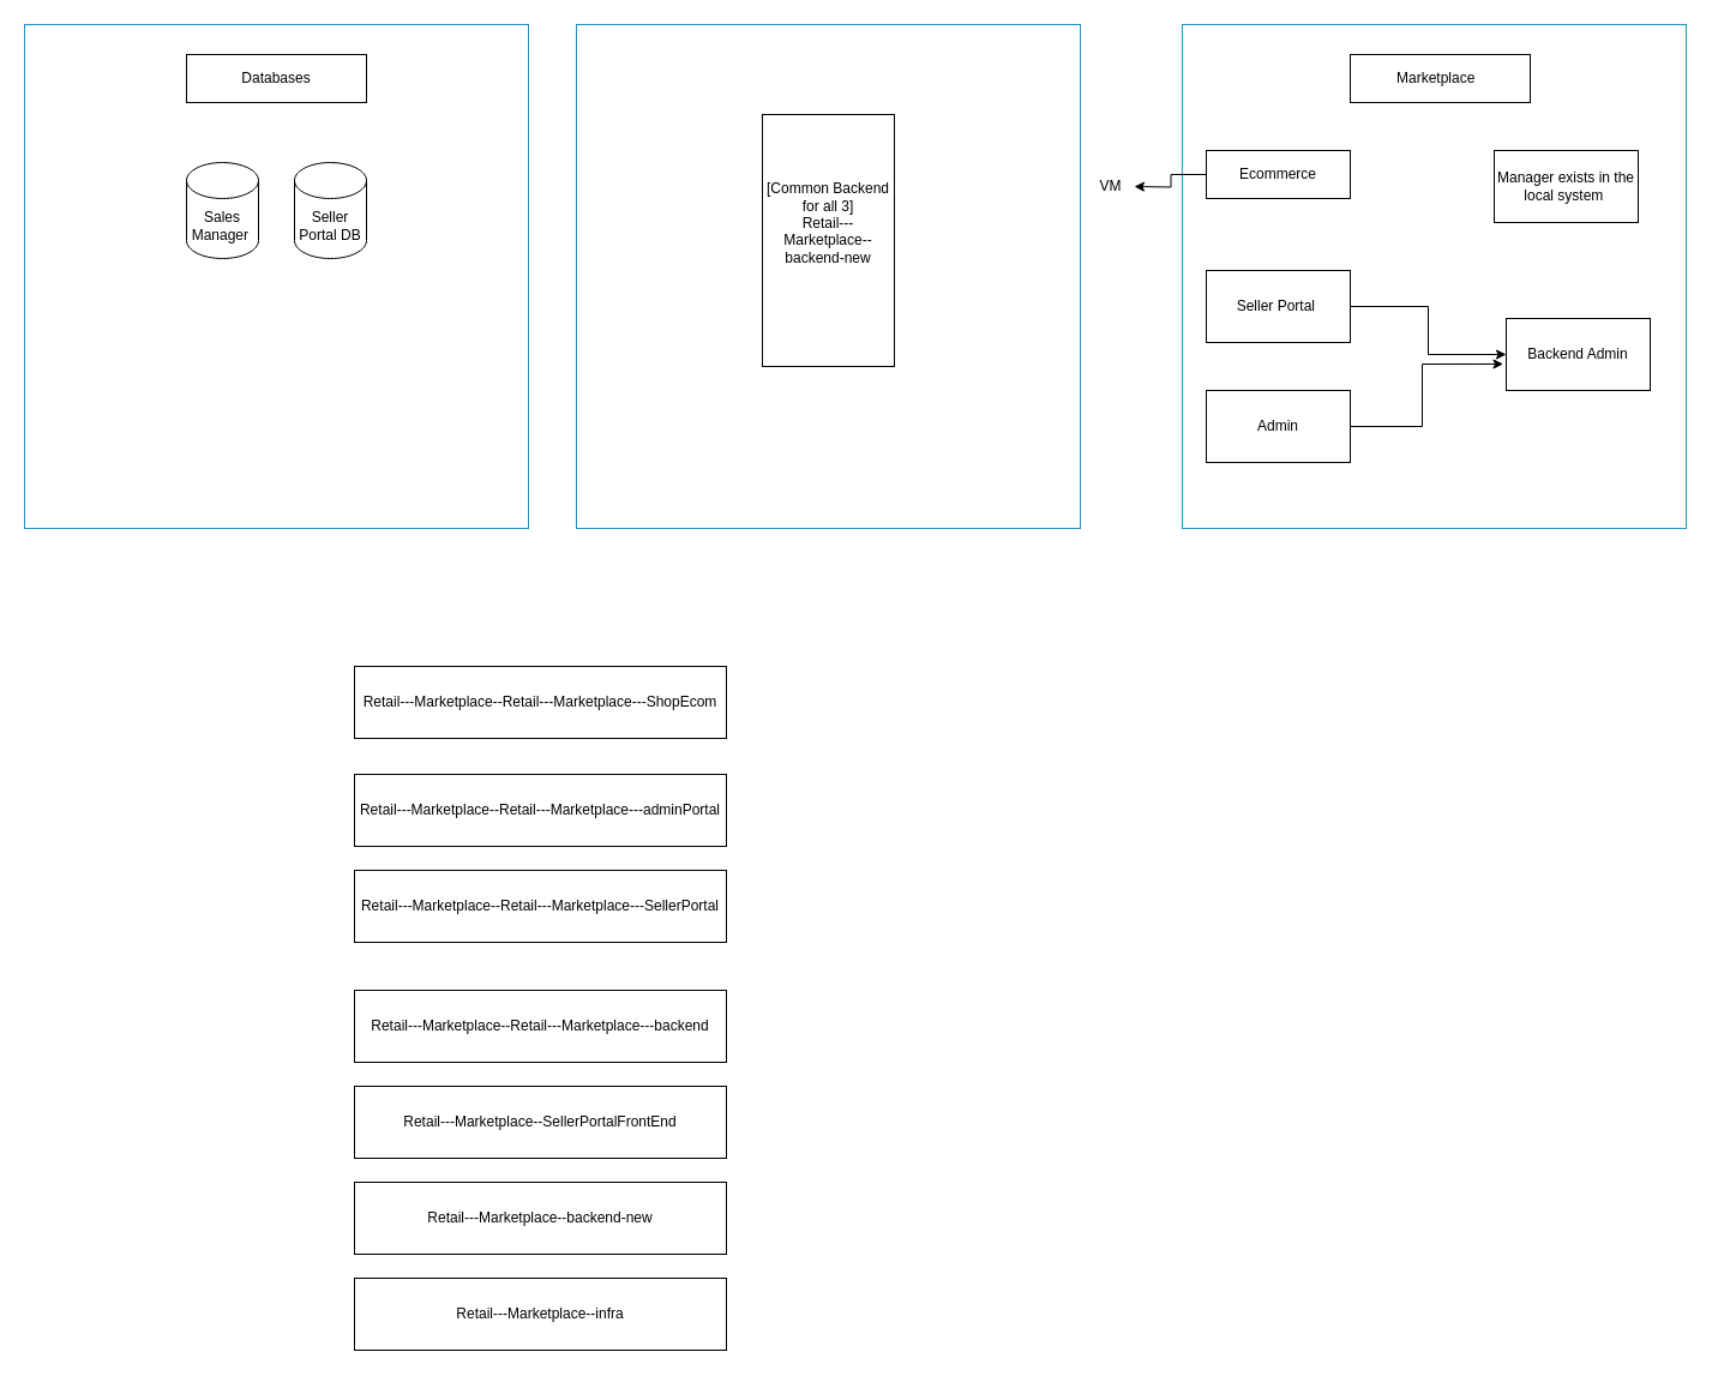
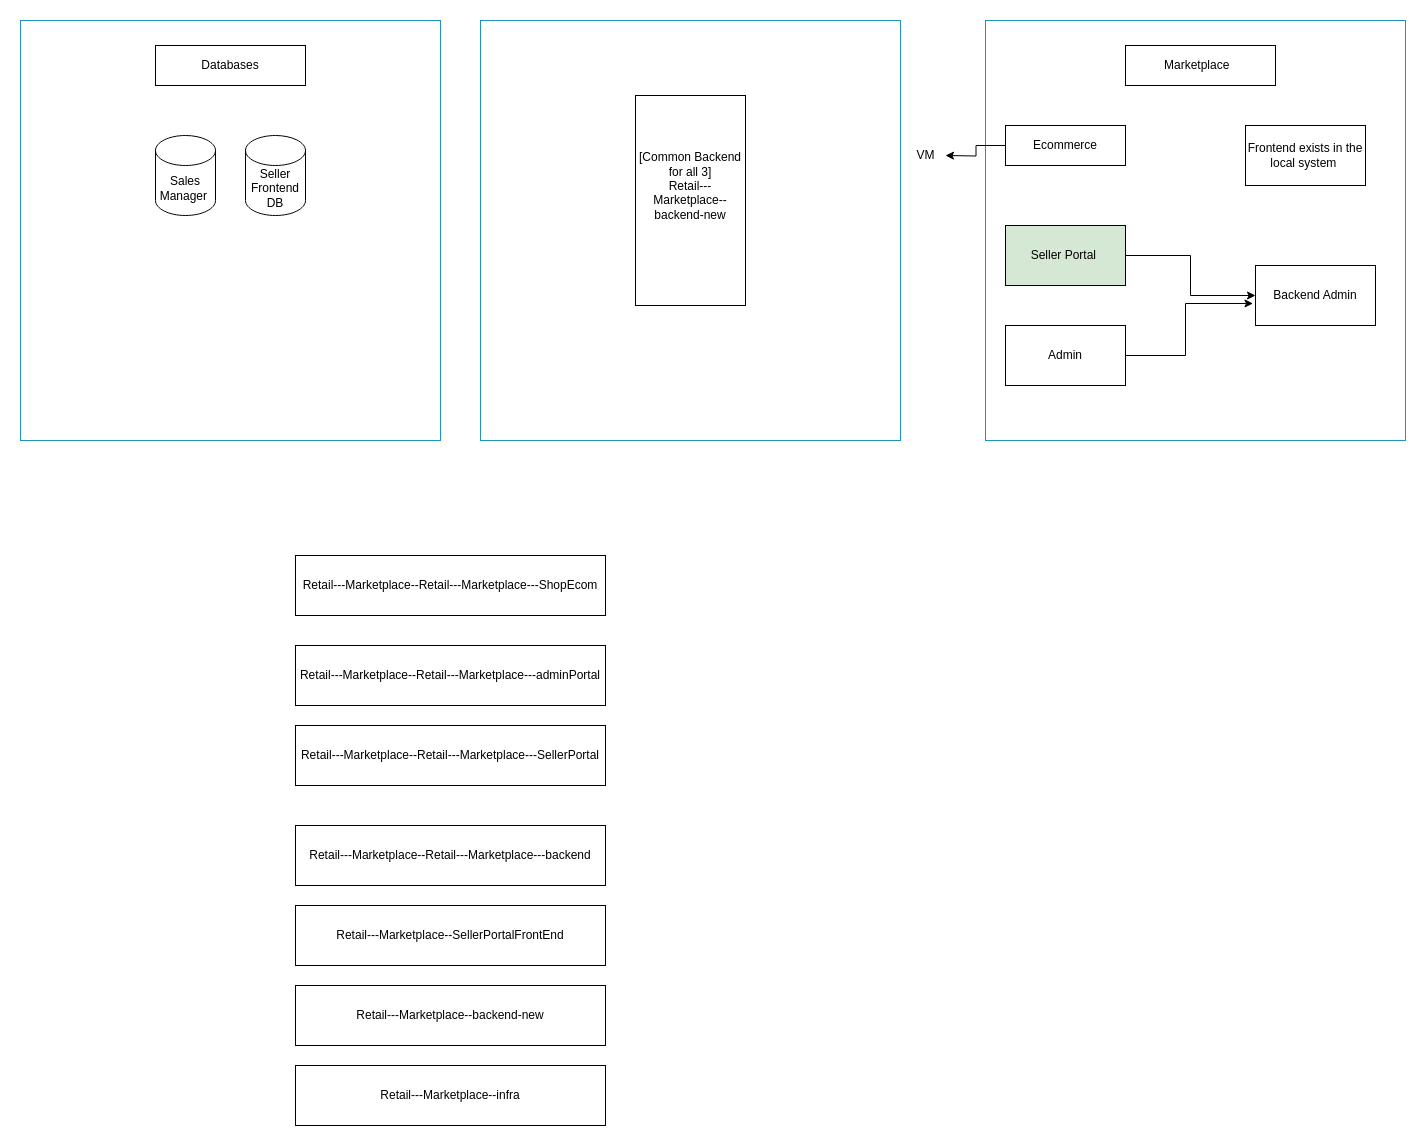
  <mxCell id="0" />
  <mxCell id="1" parent="0" />
  <mxCell id="2" value="" style="aspect=fixed;strokeColor=#2093BD;" vertex="1" parent="1"><mxGeometry x="20" y="20" width="420" height="420" as="geometry" /></mxCell>
  <mxCell id="3" value="" style="aspect=fixed;strokeColor=#2093BD;" vertex="1" parent="1"><mxGeometry x="985" y="20" width="420" height="420" as="geometry" /></mxCell>
  <mxCell id="4" value="" style="aspect=fixed;strokeColor=#2093BD;" vertex="1" parent="1"><mxGeometry x="480" y="20" width="420" height="420" as="geometry" /></mxCell>
  <mxCell id="5" value="Sales Manager&amp;nbsp;" style="shape=cylinder3;whiteSpace=wrap;html=1;boundedLbl=1;backgroundOutline=1;size=15;" vertex="1" parent="1"><mxGeometry x="155" y="135" width="60" height="80" as="geometry" /></mxCell>
- <mxCell id="6" value="Seller Portal DB" style="shape=cylinder3;whiteSpace=wrap;html=1;boundedLbl=1;backgroundOutline=1;size=15;" vertex="1" parent="1"><mxGeometry x="245" y="135" width="60" height="80" as="geometry" /></mxCell>
+ <mxCell id="6" value="Seller Frontend DB" style="shape=cylinder3;whiteSpace=wrap;html=1;boundedLbl=1;backgroundOutline=1;size=15;" vertex="1" parent="1"><mxGeometry x="245" y="135" width="60" height="80" as="geometry" /></mxCell>
  <mxCell id="7" value="Databases&lt;span style=&quot;color: rgba(0, 0, 0, 0); font-family: monospace; font-size: 0px; text-align: start;&quot;&gt;%3CmxGraphModel%3E%3Croot%3E%3CmxCell%20id%3D%220%22%2F%3E%3CmxCell%20id%3D%221%22%20parent%3D%220%22%2F%3E%3CmxCell%20id%3D%222%22%20value%3D%22FrontEnd%20Projects%26amp%3Bnbsp%3B%22%20style%3D%22whiteSpace%3Dwrap%3Bhtml%3D1%3B%22%20vertex%3D%221%22%20parent%3D%221%22%3E%3CmxGeometry%20x%3D%22120%22%20y%3D%22330%22%20width%3D%22150%22%20height%3D%2240%22%20as%3D%22geometry%22%2F%3E%3C%2FmxCell%3E%3C%2Froot%3E%3C%2FmxGraphModel%3E&lt;/span&gt;" style="whiteSpace=wrap;html=1;" vertex="1" parent="1"><mxGeometry x="155" y="45" width="150" height="40" as="geometry" /></mxCell>
  <mxCell id="8" value="Marketplace&amp;nbsp;&amp;nbsp;" style="whiteSpace=wrap;html=1;" vertex="1" parent="1"><mxGeometry x="1125" y="45" width="150" height="40" as="geometry" /></mxCell>
  <mxCell id="9" style="edgeStyle=orthogonalEdgeStyle;rounded=0;orthogonalLoop=1;jettySize=auto;html=1;fontFamily=Helvetica;fontSize=12;fontColor=default;" edge="1" parent="1" source="10"><mxGeometry relative="1" as="geometry"><mxPoint x="945" y="155" as="targetPoint" /></mxGeometry></mxCell>
  <mxCell id="10" value="Ecommerce" style="whiteSpace=wrap;html=1;" vertex="1" parent="1"><mxGeometry x="1005" y="125" width="120" height="40" as="geometry" /></mxCell>
  <mxCell id="11" style="edgeStyle=orthogonalEdgeStyle;rounded=0;orthogonalLoop=1;jettySize=auto;html=1;entryX=0;entryY=0.5;entryDx=0;entryDy=0;" edge="1" parent="1" source="12" target="22"><mxGeometry relative="1" as="geometry" /></mxCell>
- <mxCell id="12" value="Seller Portal&amp;nbsp;" style="whiteSpace=wrap;html=1;" vertex="1" parent="1"><mxGeometry x="1005" y="225" width="120" height="60" as="geometry" /></mxCell>
+ <mxCell id="12" value="Seller Portal&amp;nbsp;" style="whiteSpace=wrap;html=1;fillColor=#d5e8d4;" vertex="1" parent="1"><mxGeometry x="1005" y="225" width="120" height="60" as="geometry" /></mxCell>
  <mxCell id="13" value="Retail---Marketplace--Retail---Marketplace---ShopEcom" style="whiteSpace=wrap;html=1;" vertex="1" parent="1"><mxGeometry x="295" y="555" width="310" height="60" as="geometry" /></mxCell>
  <mxCell id="14" value="Retail---Marketplace--Retail---Marketplace---adminPortal" style="whiteSpace=wrap;html=1;" vertex="1" parent="1"><mxGeometry x="295" y="645" width="310" height="60" as="geometry" /></mxCell>
  <mxCell id="15" value="Retail---Marketplace--Retail---Marketplace---SellerPortal" style="whiteSpace=wrap;html=1;" vertex="1" parent="1"><mxGeometry x="295" y="725" width="310" height="60" as="geometry" /></mxCell>
  <mxCell id="16" value="Retail---Marketplace--Retail---Marketplace---backend&lt;span style=&quot;color: rgba(0, 0, 0, 0); font-family: monospace; font-size: 0px; text-align: start;&quot;&gt;%3CmxGraphModel%3E%3Croot%3E%3CmxCell%20id%3D%220%22%2F%3E%3CmxCell%20id%3D%221%22%20parent%3D%220%22%2F%3E%3CmxCell%20id%3D%222%22%20value%3D%22Retail---Marketplace--Retail---Marketplace---SellerPortal%22%20style%3D%22whiteSpace%3Dwrap%3Bhtml%3D1%3B%22%20vertex%3D%221%22%20parent%3D%221%22%3E%3CmxGeometry%20x%3D%22220%22%20y%3D%22780%22%20width%3D%22310%22%20height%3D%2260%22%20as%3D%22geometry%22%2F%3E%3C%2FmxCell%3E%3C%2Froot%3E%3C%2FmxGraphModel%3E&lt;/span&gt;" style="whiteSpace=wrap;html=1;" vertex="1" parent="1"><mxGeometry x="295" y="825" width="310" height="60" as="geometry" /></mxCell>
  <mxCell id="17" value="Retail---Marketplace--SellerPortalFrontEnd&lt;span style=&quot;color: rgba(0, 0, 0, 0); font-family: monospace; font-size: 0px; text-align: start;&quot;&gt;%3CmxGraphModel%3E%3Croot%3E%3CmxCell%20id%3D%220%22%2F%3E%3CmxCell%20id%3D%221%22%20parent%3D%220%22%2F%3E%3CmxCell%20id%3D%222%22%20value%3D%22Retail---Marketplace--Retail---Marketplace---SellerPortal%22%20style%3D%22whiteSpace%3Dwrap%3Bhtml%3D1%3B%22%20vertex%3D%221%22%20parent%3D%221%22%3E%3CmxGeometry%20x%3D%22220%22%20y%3D%22780%22%20width%3D%22310%22%20height%3D%2260%22%20as%3D%22geometry%22%2F%3E%3C%2FmxCell%3E%3C%2Froot%3E%3C%2FmxGraphModel%3E&lt;/span&gt;" style="whiteSpace=wrap;html=1;" vertex="1" parent="1"><mxGeometry x="295" y="905" width="310" height="60" as="geometry" /></mxCell>
  <mxCell id="18" value="Retail---Marketplace--backend-new&lt;span style=&quot;color: rgba(0, 0, 0, 0); font-family: monospace; font-size: 0px; text-align: start;&quot;&gt;%3CmxGraphModel%3E%3Croot%3E%3CmxCell%20id%3D%220%22%2F%3E%3CmxCell%20id%3D%221%22%20parent%3D%220%22%2F%3E%3CmxCell%20id%3D%222%22%20value%3D%22Retail---Marketplace--Retail---Marketplace---SellerPortal%22%20style%3D%22whiteSpace%3Dwrap%3Bhtml%3D1%3B%22%20vertex%3D%221%22%20parent%3D%221%22%3E%3CmxGeometry%20x%3D%22220%22%20y%3D%22780%22%20width%3D%22310%22%20height%3D%2260%22%20as%3D%22geometry%22%2F%3E%3C%2FmxCell%3E%3C%2Froot%3E%3C%2FmxGraphModel%3E&lt;/span&gt;" style="whiteSpace=wrap;html=1;" vertex="1" parent="1"><mxGeometry x="295" y="985" width="310" height="60" as="geometry" /></mxCell>
  <mxCell id="19" value="Retail---Marketplace--infra&lt;span style=&quot;color: rgba(0, 0, 0, 0); font-family: monospace; font-size: 0px; text-align: start;&quot;&gt;%3CmxGraphModel%3E%3Croot%3E%3CmxCell%20id%3D%220%22%2F%3E%3CmxCell%20id%3D%221%22%20parent%3D%220%22%2F%3E%3CmxCell%20id%3D%222%22%20value%3D%22Retail---Marketplace--Retail---Marketplace---SellerPortal%22%20style%3D%22whiteSpace%3Dwrap%3Bhtml%3D1%3B%22%20vertex%3D%221%22%20parent%3D%221%22%3E%3CmxGeometry%20x%3D%22220%22%20y%3D%22780%22%20width%3D%22310%22%20height%3D%2260%22%20as%3D%22geometry%22%2F%3E%3C%2FmxCell%3E%3C%2Froot%3E%3C%2FmxGraphModel%3E&lt;/span&gt;" style="whiteSpace=wrap;html=1;" vertex="1" parent="1"><mxGeometry x="295" y="1065" width="310" height="60" as="geometry" /></mxCell>
  <mxCell id="20" style="edgeStyle=orthogonalEdgeStyle;rounded=0;orthogonalLoop=1;jettySize=auto;html=1;entryX=-0.021;entryY=0.633;entryDx=0;entryDy=0;entryPerimeter=0;" edge="1" parent="1" source="21" target="22"><mxGeometry relative="1" as="geometry"><Array as="points"><mxPoint x="1185" y="355" /><mxPoint x="1185" y="303" /></Array></mxGeometry></mxCell>
  <mxCell id="21" value="Admin" style="whiteSpace=wrap;html=1;" vertex="1" parent="1"><mxGeometry x="1005" y="325" width="120" height="60" as="geometry" /></mxCell>
  <mxCell id="22" value="Backend Admin" style="whiteSpace=wrap;html=1;" vertex="1" parent="1"><mxGeometry x="1255" y="265" width="120" height="60" as="geometry" /></mxCell>
- <mxCell id="23" value="Manager exists in the local system&amp;nbsp;" style="whiteSpace=wrap;html=1;" vertex="1" parent="1"><mxGeometry x="1245" y="125" width="120" height="60" as="geometry" /></mxCell>
+ <mxCell id="23" value="Frontend exists in the local system&amp;nbsp;" style="whiteSpace=wrap;html=1;" vertex="1" parent="1"><mxGeometry x="1245" y="125" width="120" height="60" as="geometry" /></mxCell>
  <mxCell id="24" value="[Common Backend for all 3]&lt;br&gt;Retail---Marketplace--backend-new&lt;br&gt;&lt;span style=&quot;color: rgba(0, 0, 0, 0); font-family: monospace; font-size: 0px; text-align: start;&quot;&gt;Comm%3CmxGraphModel%3E%3Croot%3E%3CmxCell%20id%3D%220%22%2F%3E%3CmxCell%20id%3D%221%22%20parent%3D%220%22%2F%3E%3CmxCell%20id%3D%222%22%20value%3D%22Retail---Marketplace--Retail---Marketplace---SellerPortal%22%20style%3D%22whiteSpace%3Dwrap%3Bhtml%3D1%3B%22%20vertex%3D%221%22%20parent%3D%221%22%3E%3CmxGeometry%20x%3D%22220%22%20y%3D%22780%22%20width%3D%22310%22%20height%3D%2260%22%20as%3D%22geometry%22%2F%3E%3C%2FmxCell%3E%3C%2Froot%3E%3C%2FmxGraphModel%3E&lt;/span&gt;&lt;br&gt;&lt;span style=&quot;color: rgba(0, 0, 0, 0); font-family: monospace; font-size: 0px; text-align: start;&quot;&gt;%3CmxGraphModel%3E%3Croot%3E%3CmxCell%20id%3D%220%22%2F%3E%3CmxCell%20id%3D%221%22%20parent%3D%220%22%2F%3E%3CmxCell%20id%3D%222%22%20value%3D%22Retail---Marketplace--backend-new%26lt%3Bspan%20style%3D%26quot%3Bcolor%3A%20rgba(0%2C%200%2C%200%2C%200)%3B%20font-family%3A%20monospace%3B%20font-size%3A%200px%3B%20text-align%3A%20start%3B%26quot%3B%26gt%3B%253CmxGraphModel%253E%253Croot%253E%253CmxCell%2520id%253D%25220%2522%252F%253E%253CmxCell%2520id%253D%25221%2522%2520parent%253D%25220%2522%252F%253E%253CmxCell%2520id%253D%25222%2522%2520value%253D%2522Retail---Marketplace--Retail---Marketplace---SellerPortal%2522%2520style%253D%2522whiteSpace%253Dwrap%253Bhtml%253D1%253B%2522%2520vertex%253D%25221%2522%2520parent%253D%25221%2522%253E%253CmxGeometry%2520x%253D%2522220%2522%2520y%253D%2522780%2522%2520width%253D%2522310%2522%2520height%253D%252260%2522%2520as%253D%2522geometry%2522%252F%253E%253C%252FmxCell%253E%253C%252Froot%253E%253C%252FmxGraphModel%253E%26lt%3B%2Fspan%26gt%3B%22%20style%3D%22whiteSpace%3Dwrap%3Bhtml%3D1%3B%22%20vertex%3D%221%22%20parent%3D%221%22%3E%3CmxGeometry%20x%3D%22220%22%20y%3D%221040%22%20width%3D%22310%22%20height%3D%2260%22%20as%3D%22geometry%22%2F%3E%3C%2FmxCell%3E%3C%2Froot%3E%3C%2FmxGraphModel%3E&lt;/span&gt;" style="whiteSpace=wrap;html=1;" vertex="1" parent="1"><mxGeometry x="635" y="95" width="110" height="210" as="geometry" /></mxCell>
  <mxCell id="25" value="VM" style="text;html=1;align=center;verticalAlign=middle;resizable=0;points=[];autosize=1;strokeColor=none;fillColor=none;fontSize=12;fontFamily=Helvetica;fontColor=default;" vertex="1" parent="1"><mxGeometry x="905" y="140" width="40" height="30" as="geometry" /></mxCell>
